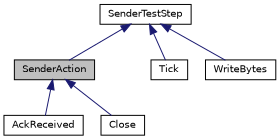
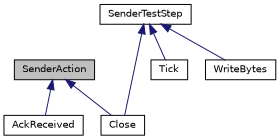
  digraph {
    fontname="DejaVu Sans"
    node [color=black fillcolor=white fontname="DejaVu Sans" fontsize=10 shape=record style=filled]
    edge [color=midnightblue dir=back fontname="DejaVu Sans" fontsize=10 labelfontname=Helvetica labelfontsize=10 style=solid]
    n1 [fillcolor=grey75 fontcolor=black height=0.2 label=SenderAction width=0.4]
    n2 [height=0.2 label=AckReceived width=0.4]
    n3 [height=0.2 label=Close width=0.4]
    n4 [height=0.2 label=Tick width=0.4]
    n5 [height=0.2 label=WriteBytes width=0.4]
    n6 [height=0.2 label=SenderTestStep width=0.4]
    n1 -> n2
    n1 -> n3
-   n6 -> n1
+   n6 -> n3
    n6 -> n4
    n6 -> n5
  }
